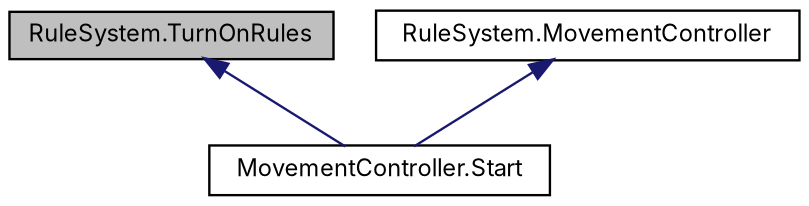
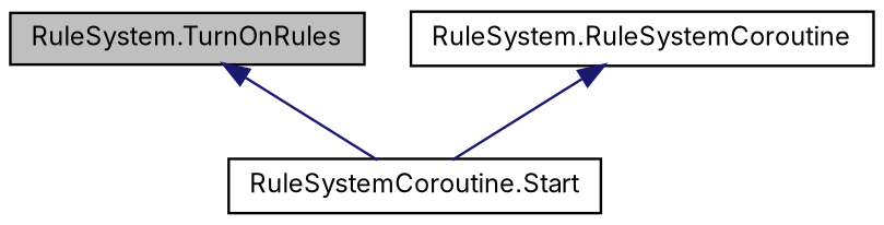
  digraph {
    fontname=Inter
    rankdir=TB
    node [color=black fillcolor=white fontname=Inter fontsize=10 shape=record style=filled]
    edge [color=midnightblue dir=back fontname=Inter fontsize=10 labelfontname=Helvetica labelfontsize=10 style=solid]
    n1 [fillcolor=grey75 fontcolor=black height=0.2 label="RuleSystem.TurnOnRules" width=0.4]
-   n2 [height=0.2 label="MovementController.Start" width=0.4]
-   n3 [height=0.2 label="RuleSystem.MovementController" width=0.4]
+   n2 [height=0.2 label="RuleSystemCoroutine.Start" width=0.4]
+   n3 [height=0.2 label="RuleSystem.RuleSystemCoroutine" width=0.4]
    n1 -> n2
    n3 -> n2
  }
